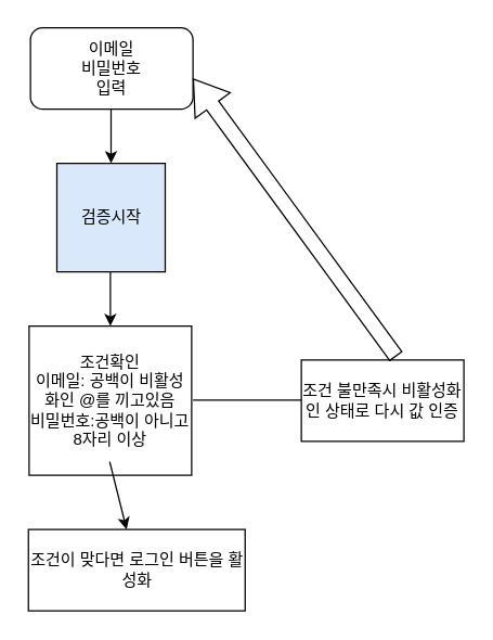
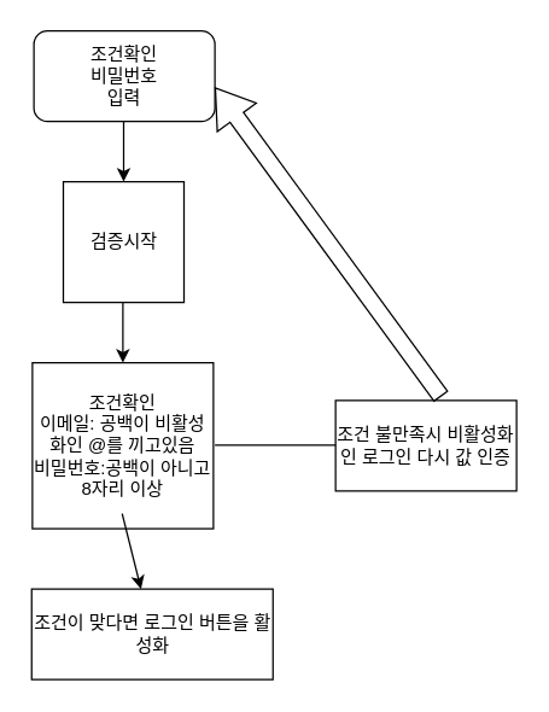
  <mxCell id="0" />
  <mxCell id="1" parent="0" />
  <mxCell id="2" value="" style="endArrow=classic;html=1;rounded=0;" edge="1" parent="1" target="3"><mxGeometry width="50" height="50" relative="1" as="geometry"><mxPoint x="81.5" y="80" as="sourcePoint" /><mxPoint x="81.5" y="160" as="targetPoint" /></mxGeometry></mxCell>
- <mxCell id="3" value="검증시작" style="whiteSpace=wrap;html=1;aspect=fixed;fillColor=#dae8fc;" vertex="1" parent="1"><mxGeometry x="41.5" y="120" width="80" height="80" as="geometry" /></mxCell>
- <mxCell id="4" value="이메일&lt;br&gt;비밀번호&lt;br&gt;입력" style="rounded=1;whiteSpace=wrap;html=1;" vertex="1" parent="1"><mxGeometry y="20" width="120" height="60" as="geometry" x="22" /></mxCell>
+ <mxCell id="3" value="검증시작" style="whiteSpace=wrap;html=1;aspect=fixed;" vertex="1" parent="1"><mxGeometry x="41.5" y="120" width="80" height="80" as="geometry" /></mxCell>
+ <mxCell id="4" value="조건확인&lt;br&gt;비밀번호&lt;br&gt;입력" style="rounded=1;whiteSpace=wrap;html=1;" vertex="1" parent="1"><mxGeometry y="20" width="120" height="60" as="geometry" x="22" /></mxCell>
  <mxCell id="5" value="" style="endArrow=classic;html=1;rounded=0;" edge="1" parent="1" target="6"><mxGeometry width="50" height="50" relative="1" as="geometry"><mxPoint x="81" y="200" as="sourcePoint" /><mxPoint x="81" y="270" as="targetPoint" /></mxGeometry></mxCell>
  <mxCell id="6" value="조건확인&lt;br&gt;이메일: 공백이 비활성화인 @를 끼고있음&lt;br&gt;비밀번호:공백이 아니고 8자리 이상" style="rounded=0;whiteSpace=wrap;html=1;" vertex="1" parent="1"><mxGeometry x="21" y="240" width="120" height="110" as="geometry" /></mxCell>
  <mxCell id="7" value="" style="endArrow=classic;html=1;rounded=0;" edge="1" parent="1" target="8"><mxGeometry width="50" height="50" relative="1" as="geometry"><mxPoint x="80.5" y="340" as="sourcePoint" /><mxPoint x="80.5" y="420" as="targetPoint" /></mxGeometry></mxCell>
  <mxCell id="8" value="조건이 맞다면 로그인 버튼을 활성화" style="rounded=0;whiteSpace=wrap;html=1;" vertex="1" parent="1"><mxGeometry x="20.5" y="390" width="160" height="60" as="geometry" /></mxCell>
  <mxCell id="9" value="" style="endArrow=classic;html=1;rounded=0;" edge="1" parent="1"><mxGeometry width="50" height="50" relative="1" as="geometry"><mxPoint x="142" y="294.5" as="sourcePoint" /><mxPoint x="232" y="294.5" as="targetPoint" /></mxGeometry></mxCell>
- <mxCell id="10" value="조건 불만족시 비활성화인 상태로 다시 값 인증" style="rounded=0;whiteSpace=wrap;html=1;" vertex="1" parent="1"><mxGeometry x="222" y="265" width="120" height="60" as="geometry" /></mxCell>
+ <mxCell id="10" value="조건 불만족시 비활성화인 로그인 다시 값 인증" style="rounded=0;whiteSpace=wrap;html=1;" vertex="1" parent="1"><mxGeometry x="222" y="265" width="120" height="60" as="geometry" /></mxCell>
  <mxCell id="11" value="" style="shape=flexArrow;endArrow=classic;html=1;rounded=0;width=11;endSize=7.68;" edge="1" parent="1"><mxGeometry width="50" height="50" relative="1" as="geometry"><mxPoint x="292" y="262.5" as="sourcePoint" /><mxPoint x="142" y="57.5" as="targetPoint" /></mxGeometry></mxCell>
